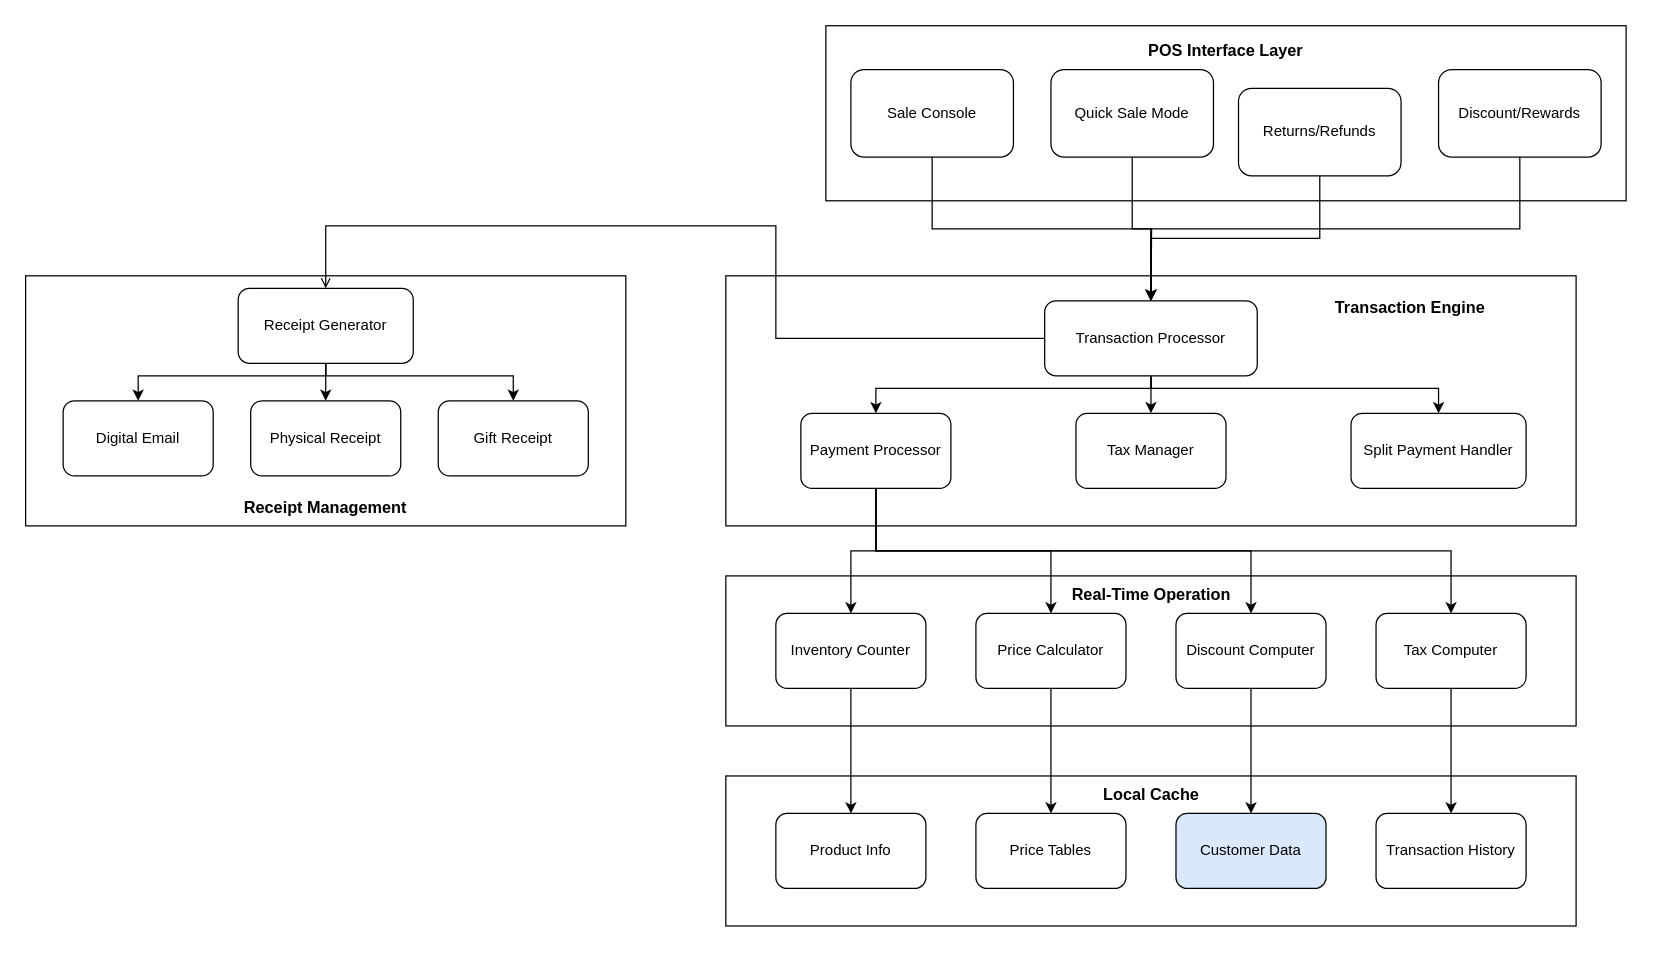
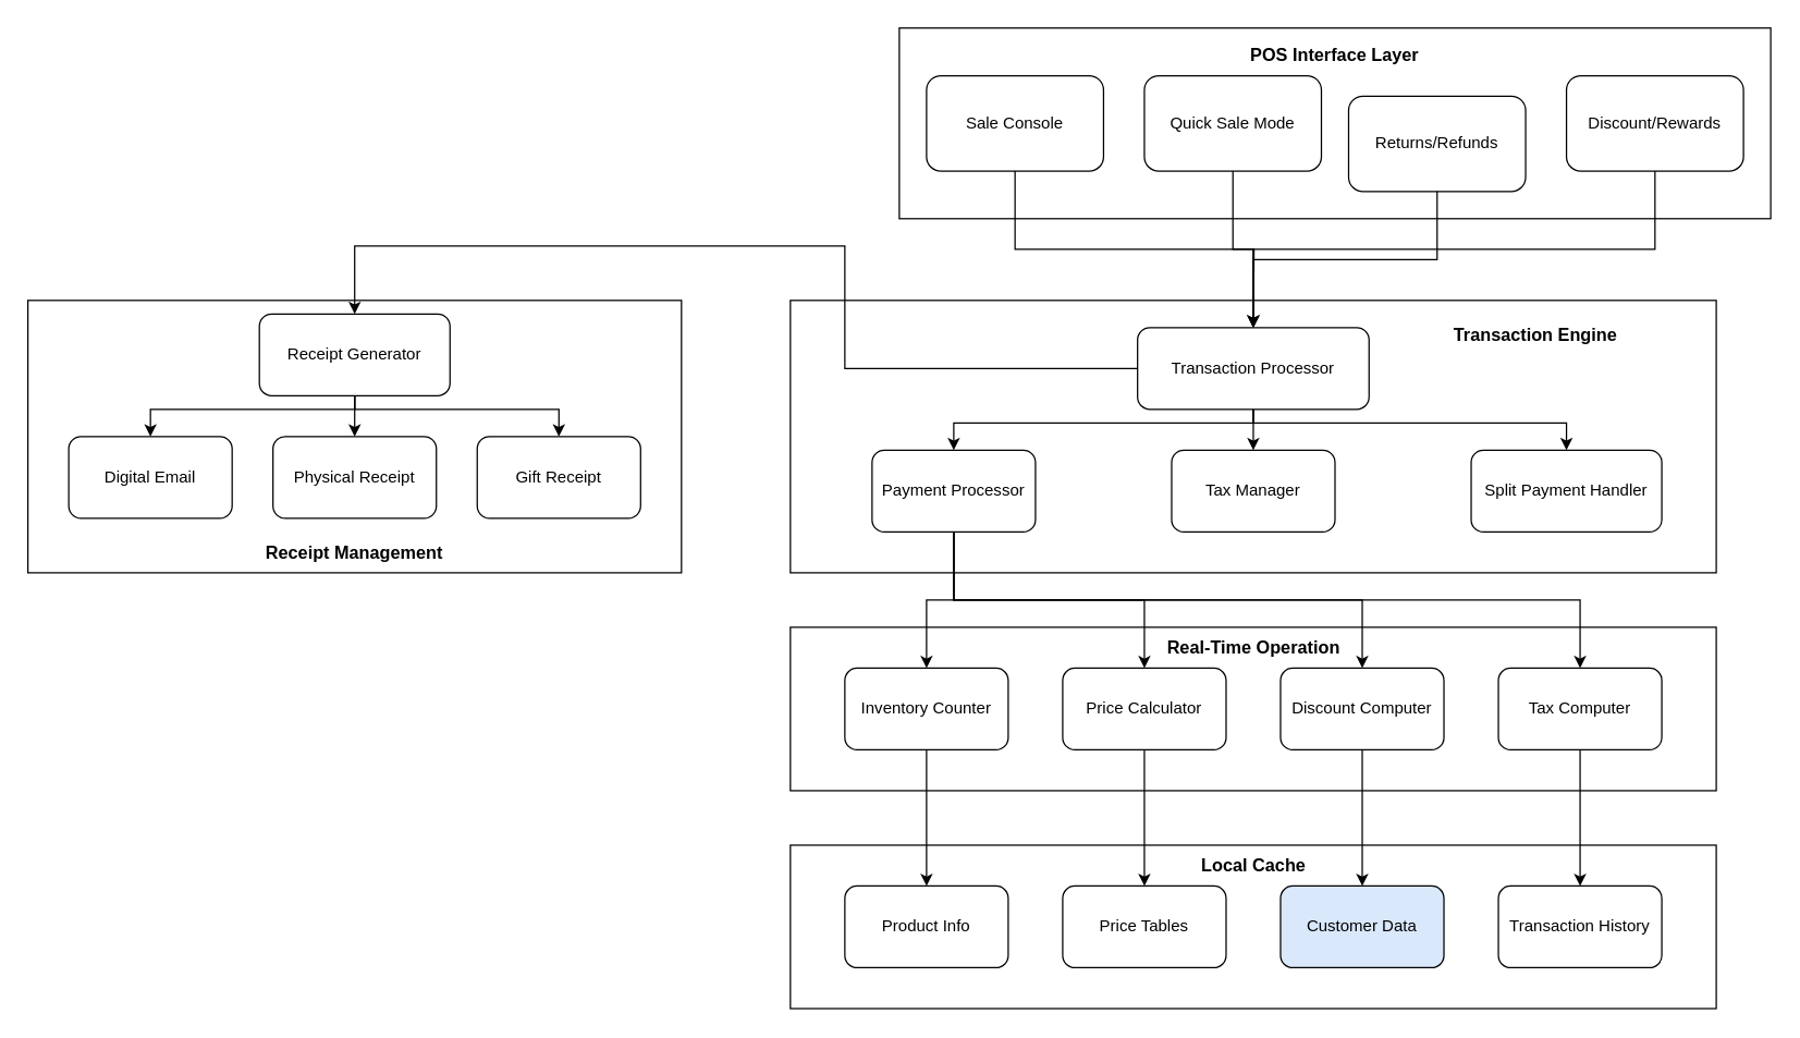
  <mxCell id="0" />
  <mxCell id="1" parent="0" />
  <mxCell id="2" value="" style="rounded=0;whiteSpace=wrap;html=1;" vertex="1" parent="1"><mxGeometry x="660" y="20" width="640" height="140" as="geometry" /></mxCell>
  <mxCell id="3" value="Sale Console" style="rounded=1;whiteSpace=wrap;html=1;" vertex="1" parent="1"><mxGeometry x="680" y="55" width="130" height="70" as="geometry" /></mxCell>
  <mxCell id="4" value="Quick Sale Mode" style="rounded=1;whiteSpace=wrap;html=1;" vertex="1" parent="1"><mxGeometry x="840" y="55" width="130" height="70" as="geometry" /></mxCell>
  <mxCell id="5" value="Returns/Refunds" style="rounded=1;whiteSpace=wrap;html=1;" vertex="1" parent="1"><mxGeometry x="990" y="70" width="130" height="70" as="geometry" /></mxCell>
  <mxCell id="6" value="Discount/Rewards" style="rounded=1;whiteSpace=wrap;html=1;" vertex="1" parent="1"><mxGeometry x="1150" y="55" width="130" height="70" as="geometry" /></mxCell>
  <mxCell id="7" value="" style="rounded=0;whiteSpace=wrap;html=1;" vertex="1" parent="1"><mxGeometry x="580" y="220" width="680" height="200" as="geometry" /></mxCell>
  <mxCell id="8" value="POS Interface Layer" style="text;html=1;align=center;verticalAlign=middle;whiteSpace=wrap;rounded=0;fontStyle=1;fontSize=13;" vertex="1" parent="1"><mxGeometry x="905" y="25" width="150" height="30" as="geometry" /></mxCell>
  <mxCell id="9" style="edgeStyle=orthogonalEdgeStyle;rounded=0;orthogonalLoop=1;jettySize=auto;html=1;exitX=0.5;exitY=1;exitDx=0;exitDy=0;entryX=0.5;entryY=0;entryDx=0;entryDy=0;" edge="1" parent="1" source="12" target="13"><mxGeometry relative="1" as="geometry"><Array as="points"><mxPoint x="920" y="310" /><mxPoint x="700" y="310" /></Array></mxGeometry></mxCell>
  <mxCell id="10" style="edgeStyle=orthogonalEdgeStyle;rounded=0;orthogonalLoop=1;jettySize=auto;html=1;exitX=0.5;exitY=1;exitDx=0;exitDy=0;entryX=0.5;entryY=0;entryDx=0;entryDy=0;" edge="1" parent="1" source="12" target="15"><mxGeometry relative="1" as="geometry"><Array as="points"><mxPoint x="920" y="310" /><mxPoint x="1150" y="310" /></Array></mxGeometry></mxCell>
  <mxCell id="11" style="edgeStyle=orthogonalEdgeStyle;rounded=0;orthogonalLoop=1;jettySize=auto;html=1;exitX=0.5;exitY=1;exitDx=0;exitDy=0;entryX=0.5;entryY=0;entryDx=0;entryDy=0;" edge="1" parent="1" source="12" target="14"><mxGeometry relative="1" as="geometry" /></mxCell>
  <mxCell id="12" value="Transaction Processor" style="rounded=1;whiteSpace=wrap;html=1;" vertex="1" parent="1"><mxGeometry x="835" y="240" width="170" height="60" as="geometry" /></mxCell>
  <mxCell id="13" value="Payment Processor" style="rounded=1;whiteSpace=wrap;html=1;" vertex="1" parent="1"><mxGeometry x="640" y="330" width="120" height="60" as="geometry" /></mxCell>
  <mxCell id="14" value="Tax Manager" style="rounded=1;whiteSpace=wrap;html=1;" vertex="1" parent="1"><mxGeometry x="860" y="330" width="120" height="60" as="geometry" /></mxCell>
  <mxCell id="15" value="Split Payment Handler" style="rounded=1;whiteSpace=wrap;html=1;" vertex="1" parent="1"><mxGeometry x="1080" y="330" width="140" height="60" as="geometry" /></mxCell>
  <mxCell id="16" value="" style="rounded=0;whiteSpace=wrap;html=1;" vertex="1" parent="1"><mxGeometry x="20" y="220" width="480" height="200" as="geometry" /></mxCell>
  <mxCell id="17" style="edgeStyle=orthogonalEdgeStyle;rounded=0;orthogonalLoop=1;jettySize=auto;html=1;exitX=0.5;exitY=1;exitDx=0;exitDy=0;" edge="1" parent="1" source="20" target="22"><mxGeometry relative="1" as="geometry"><Array as="points"><mxPoint x="260" y="300" /><mxPoint x="110" y="300" /></Array></mxGeometry></mxCell>
  <mxCell id="18" style="edgeStyle=orthogonalEdgeStyle;rounded=0;orthogonalLoop=1;jettySize=auto;html=1;exitX=0.5;exitY=1;exitDx=0;exitDy=0;entryX=0.5;entryY=0;entryDx=0;entryDy=0;" edge="1" parent="1" source="20" target="21"><mxGeometry relative="1" as="geometry" /></mxCell>
  <mxCell id="19" style="edgeStyle=orthogonalEdgeStyle;rounded=0;orthogonalLoop=1;jettySize=auto;html=1;exitX=0.5;exitY=1;exitDx=0;exitDy=0;" edge="1" parent="1" source="20" target="23"><mxGeometry relative="1" as="geometry"><Array as="points"><mxPoint x="260" y="300" /><mxPoint x="410" y="300" /></Array></mxGeometry></mxCell>
  <mxCell id="20" value="Receipt Generator" style="rounded=1;whiteSpace=wrap;html=1;" vertex="1" parent="1"><mxGeometry x="190" y="230" width="140" height="60" as="geometry" /></mxCell>
  <mxCell id="21" value="Physical Receipt" style="rounded=1;whiteSpace=wrap;html=1;" vertex="1" parent="1"><mxGeometry x="200" y="320" width="120" height="60" as="geometry" /></mxCell>
  <mxCell id="22" value="Digital Email" style="rounded=1;whiteSpace=wrap;html=1;" vertex="1" parent="1"><mxGeometry x="50" y="320" width="120" height="60" as="geometry" /></mxCell>
  <mxCell id="23" value="Gift Receipt" style="rounded=1;whiteSpace=wrap;html=1;" vertex="1" parent="1"><mxGeometry x="350" y="320" width="120" height="60" as="geometry" /></mxCell>
  <mxCell id="24" style="edgeStyle=orthogonalEdgeStyle;rounded=0;orthogonalLoop=1;jettySize=auto;html=1;exitX=0.5;exitY=1;exitDx=0;exitDy=0;entryX=0.5;entryY=0;entryDx=0;entryDy=0;" edge="1" parent="1" source="3" target="12"><mxGeometry relative="1" as="geometry" /></mxCell>
  <mxCell id="25" style="edgeStyle=orthogonalEdgeStyle;rounded=0;orthogonalLoop=1;jettySize=auto;html=1;exitX=0.5;exitY=1;exitDx=0;exitDy=0;" edge="1" parent="1" source="4"><mxGeometry relative="1" as="geometry"><mxPoint x="920" y="240" as="targetPoint" /></mxGeometry></mxCell>
  <mxCell id="26" style="edgeStyle=orthogonalEdgeStyle;rounded=0;orthogonalLoop=1;jettySize=auto;html=1;entryX=0.5;entryY=0;entryDx=0;entryDy=0;" edge="1" parent="1" source="5" target="12"><mxGeometry relative="1" as="geometry" /></mxCell>
  <mxCell id="27" style="edgeStyle=orthogonalEdgeStyle;rounded=0;orthogonalLoop=1;jettySize=auto;html=1;exitX=0.5;exitY=1;exitDx=0;exitDy=0;entryX=0.5;entryY=0;entryDx=0;entryDy=0;" edge="1" parent="1" source="6" target="12"><mxGeometry relative="1" as="geometry" /></mxCell>
  <mxCell id="28" value="Receipt Management" style="text;html=1;align=center;verticalAlign=middle;whiteSpace=wrap;rounded=0;fontStyle=1;fontSize=13;" vertex="1" parent="1"><mxGeometry x="165" y="390" width="190" height="30" as="geometry" /></mxCell>
- <mxCell id="29" style="edgeStyle=orthogonalEdgeStyle;rounded=0;orthogonalLoop=1;jettySize=auto;html=1;exitX=0;exitY=0.5;exitDx=0;exitDy=0;entryX=0.5;entryY=0;entryDx=0;entryDy=0;endArrow=open;" edge="1" parent="1" source="12" target="20"><mxGeometry relative="1" as="geometry"><Array as="points"><mxPoint x="620" y="270" /><mxPoint x="620" y="180" /><mxPoint x="260" y="180" /></Array></mxGeometry></mxCell>
+ <mxCell id="29" style="edgeStyle=orthogonalEdgeStyle;rounded=0;orthogonalLoop=1;jettySize=auto;html=1;exitX=0;exitY=0.5;exitDx=0;exitDy=0;entryX=0.5;entryY=0;entryDx=0;entryDy=0;" edge="1" parent="1" source="12" target="20"><mxGeometry relative="1" as="geometry"><Array as="points"><mxPoint x="620" y="270" /><mxPoint x="620" y="180" /><mxPoint x="260" y="180" /></Array></mxGeometry></mxCell>
  <mxCell id="30" value="" style="rounded=0;whiteSpace=wrap;html=1;" vertex="1" parent="1"><mxGeometry x="580" y="460" width="680" height="120" as="geometry" /></mxCell>
  <mxCell id="31" value="" style="rounded=0;whiteSpace=wrap;html=1;" vertex="1" parent="1"><mxGeometry x="580" y="620" width="680" height="120" as="geometry" /></mxCell>
  <mxCell id="32" value="&lt;b&gt;Real-Time Operation&lt;/b&gt;" style="text;html=1;align=center;verticalAlign=middle;whiteSpace=wrap;rounded=0;fontSize=13;" vertex="1" parent="1"><mxGeometry x="807.5" y="460" width="225" height="30" as="geometry" /></mxCell>
  <mxCell id="33" value="&lt;b&gt;Local Cache&lt;/b&gt;" style="text;html=1;align=center;verticalAlign=middle;whiteSpace=wrap;rounded=0;fontSize=13;" vertex="1" parent="1"><mxGeometry x="807.5" y="620" width="225" height="30" as="geometry" /></mxCell>
  <mxCell id="34" value="Transaction Engine" style="text;html=1;align=center;verticalAlign=middle;whiteSpace=wrap;rounded=0;fontStyle=1;fontSize=13;" vertex="1" parent="1"><mxGeometry x="1055" y="230" width="145" height="30" as="geometry" /></mxCell>
  <mxCell id="35" style="edgeStyle=orthogonalEdgeStyle;rounded=0;orthogonalLoop=1;jettySize=auto;html=1;exitX=0.5;exitY=1;exitDx=0;exitDy=0;entryX=0.5;entryY=0;entryDx=0;entryDy=0;" edge="1" parent="1" source="36" target="46"><mxGeometry relative="1" as="geometry" /></mxCell>
  <mxCell id="36" value="Inventory Counter" style="rounded=1;whiteSpace=wrap;html=1;" vertex="1" parent="1"><mxGeometry x="620" y="490" width="120" height="60" as="geometry" /></mxCell>
  <mxCell id="37" style="edgeStyle=orthogonalEdgeStyle;rounded=0;orthogonalLoop=1;jettySize=auto;html=1;exitX=0.5;exitY=1;exitDx=0;exitDy=0;" edge="1" parent="1" source="38" target="45"><mxGeometry relative="1" as="geometry" /></mxCell>
  <mxCell id="38" value="Price Calculator" style="rounded=1;whiteSpace=wrap;html=1;" vertex="1" parent="1"><mxGeometry x="780" y="490" width="120" height="60" as="geometry" /></mxCell>
  <mxCell id="39" style="edgeStyle=orthogonalEdgeStyle;rounded=0;orthogonalLoop=1;jettySize=auto;html=1;exitX=0.5;exitY=1;exitDx=0;exitDy=0;" edge="1" parent="1" source="40" target="44"><mxGeometry relative="1" as="geometry" /></mxCell>
  <mxCell id="40" value="Discount Computer" style="rounded=1;whiteSpace=wrap;html=1;" vertex="1" parent="1"><mxGeometry x="940" y="490" width="120" height="60" as="geometry" /></mxCell>
  <mxCell id="41" style="edgeStyle=orthogonalEdgeStyle;rounded=0;orthogonalLoop=1;jettySize=auto;html=1;exitX=0.5;exitY=1;exitDx=0;exitDy=0;entryX=0.5;entryY=0;entryDx=0;entryDy=0;" edge="1" parent="1" source="42" target="43"><mxGeometry relative="1" as="geometry" /></mxCell>
  <mxCell id="42" value="Tax Computer" style="rounded=1;whiteSpace=wrap;html=1;" vertex="1" parent="1"><mxGeometry x="1100" y="490" width="120" height="60" as="geometry" /></mxCell>
  <mxCell id="43" value="Transaction History" style="rounded=1;whiteSpace=wrap;html=1;" vertex="1" parent="1"><mxGeometry x="1100" y="650" width="120" height="60" as="geometry" /></mxCell>
  <mxCell id="44" value="Customer Data" style="rounded=1;whiteSpace=wrap;html=1;fillColor=#dae8fc;" vertex="1" parent="1"><mxGeometry x="940" y="650" width="120" height="60" as="geometry" /></mxCell>
  <mxCell id="45" value="Price Tables" style="rounded=1;whiteSpace=wrap;html=1;" vertex="1" parent="1"><mxGeometry x="780" y="650" width="120" height="60" as="geometry" /></mxCell>
  <mxCell id="46" value="Product Info" style="rounded=1;whiteSpace=wrap;html=1;" vertex="1" parent="1"><mxGeometry x="620" y="650" width="120" height="60" as="geometry" /></mxCell>
  <mxCell id="47" style="edgeStyle=orthogonalEdgeStyle;rounded=0;orthogonalLoop=1;jettySize=auto;html=1;exitX=0.5;exitY=1;exitDx=0;exitDy=0;entryX=0.5;entryY=0;entryDx=0;entryDy=0;" edge="1" parent="1" source="13" target="36"><mxGeometry relative="1" as="geometry" /></mxCell>
  <mxCell id="48" style="edgeStyle=orthogonalEdgeStyle;rounded=0;orthogonalLoop=1;jettySize=auto;html=1;exitX=0.5;exitY=1;exitDx=0;exitDy=0;" edge="1" parent="1" source="13" target="42"><mxGeometry relative="1" as="geometry" /></mxCell>
  <mxCell id="49" style="edgeStyle=orthogonalEdgeStyle;rounded=0;orthogonalLoop=1;jettySize=auto;html=1;exitX=0.5;exitY=1;exitDx=0;exitDy=0;" edge="1" parent="1" source="13" target="40"><mxGeometry relative="1" as="geometry" /></mxCell>
  <mxCell id="50" style="edgeStyle=orthogonalEdgeStyle;rounded=0;orthogonalLoop=1;jettySize=auto;html=1;exitX=0.5;exitY=1;exitDx=0;exitDy=0;" edge="1" parent="1" source="13" target="38"><mxGeometry relative="1" as="geometry" /></mxCell>
